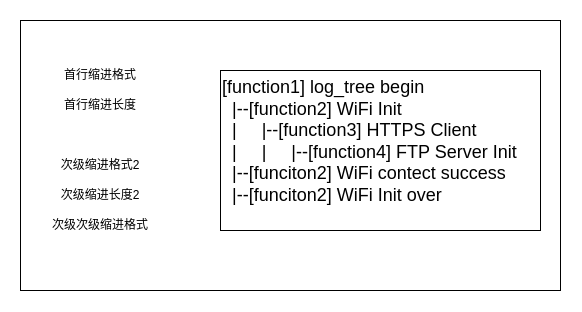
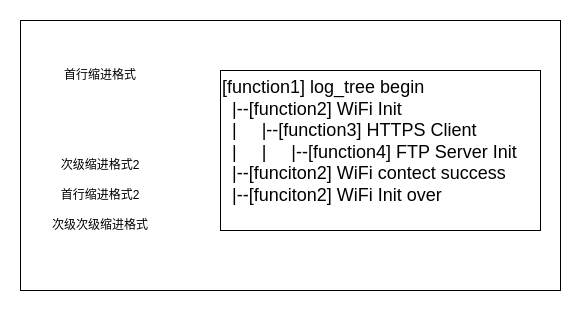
  <mxCell id="0" />
  <mxCell id="1" parent="0" />
  <mxCell id="2" value="" style="rounded=0;whiteSpace=wrap;html=1;" vertex="1" parent="1"><mxGeometry x="20" y="20" width="540" height="270" as="geometry" /></mxCell>
  <mxCell id="3" value="" style="group" vertex="1" connectable="0" parent="1"><mxGeometry x="220" y="70" width="320" height="160" as="geometry" /></mxCell>
  <mxCell id="4" value="" style="rounded=0;whiteSpace=wrap;html=1;" vertex="1" parent="3"><mxGeometry width="320" height="160.0" as="geometry" /></mxCell>
  <mxCell id="5" value="&lt;span style=&quot;font-size: 18px;&quot;&gt;[function1] log_tree begin&lt;/span&gt;&lt;br style=&quot;font-size: 18px;&quot;&gt;&lt;span style=&quot;font-size: 18px;&quot;&gt;&amp;nbsp; |--[function2] WiFi Init&lt;/span&gt;&lt;br style=&quot;font-size: 18px;&quot;&gt;&lt;span style=&quot;font-size: 18px;&quot;&gt;&amp;nbsp; |&amp;nbsp; &amp;nbsp; &amp;nbsp;|--[function3] HTTPS Client&lt;br&gt;&lt;/span&gt;&lt;span style=&quot;font-size: 18px;&quot;&gt;&amp;nbsp; |&amp;nbsp; &amp;nbsp; &amp;nbsp;|&amp;nbsp; &amp;nbsp; &amp;nbsp;|--[function4] FTP Server Init&lt;/span&gt;&lt;br style=&quot;font-size: 18px;&quot;&gt;&lt;span style=&quot;font-size: 18px;&quot;&gt;&amp;nbsp; |--[funciton2] WiFi contect success&lt;/span&gt;&lt;br style=&quot;font-size: 18px;&quot;&gt;&lt;span style=&quot;font-size: 18px;&quot;&gt;&amp;nbsp; |--[funciton2] WiFi Init over&lt;br&gt;&lt;/span&gt;" style="text;html=1;strokeColor=none;fillColor=none;align=left;verticalAlign=top;whiteSpace=wrap;rounded=0;" vertex="1" parent="3"><mxGeometry width="320" height="160.0" as="geometry" /></mxCell>
  <mxCell id="6" value="首行缩进格式" style="text;html=1;strokeColor=none;fillColor=none;align=center;verticalAlign=middle;whiteSpace=wrap;rounded=0;" vertex="1" parent="1"><mxGeometry x="45" y="60" width="110" height="30" as="geometry" /></mxCell>
- <mxCell id="7" value="首行缩进长度" style="text;html=1;strokeColor=none;fillColor=none;align=center;verticalAlign=middle;whiteSpace=wrap;rounded=0;" vertex="1" parent="1"><mxGeometry x="45" y="90" width="110" height="30" as="geometry" /></mxCell>
  <mxCell id="8" value="次级缩进格式2" style="text;html=1;strokeColor=none;fillColor=none;align=center;verticalAlign=middle;whiteSpace=wrap;rounded=0;" vertex="1" parent="1"><mxGeometry x="45" y="150" width="110" height="30" as="geometry" /></mxCell>
- <mxCell id="9" value="次级缩进长度2" style="text;html=1;strokeColor=none;fillColor=none;align=center;verticalAlign=middle;whiteSpace=wrap;rounded=0;" vertex="1" parent="1"><mxGeometry x="45" y="180" width="110" height="30" as="geometry" /></mxCell>
+ <mxCell id="9" value="首行缩进格式2" style="text;html=1;strokeColor=none;fillColor=none;align=center;verticalAlign=middle;whiteSpace=wrap;rounded=0;" vertex="1" parent="1"><mxGeometry x="45" y="180" width="110" height="30" as="geometry" /></mxCell>
  <mxCell id="10" value="次级次级缩进格式" style="text;html=1;strokeColor=none;fillColor=none;align=center;verticalAlign=middle;whiteSpace=wrap;rounded=0;" vertex="1" parent="1"><mxGeometry x="40" y="210" width="120" height="30" as="geometry" /></mxCell>
